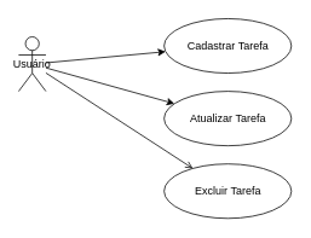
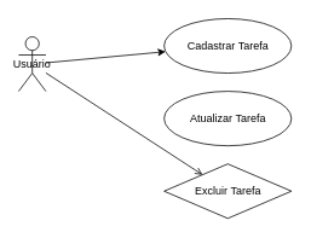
  <mxCell id="0" />
  <mxCell id="1" parent="0" />
  <mxCell id="2" value="Usuário" style="shape=umlActor;" vertex="1" parent="1"><mxGeometry x="20" y="40" width="30" height="60" as="geometry" /></mxCell>
  <mxCell id="3" value="Cadastrar Tarefa" style="ellipse;html=1;" vertex="1" parent="1"><mxGeometry x="180" y="20" width="140" height="60" as="geometry" /></mxCell>
  <mxCell id="4" value="Atualizar Tarefa" style="ellipse;html=1;" vertex="1" parent="1"><mxGeometry x="180" y="100" width="140" height="60" as="geometry" /></mxCell>
- <mxCell id="5" value="Excluir Tarefa" style="ellipse;html=1;" vertex="1" parent="1"><mxGeometry x="180" y="180" width="140" height="60" as="geometry" /></mxCell>
+ <mxCell id="5" value="Excluir Tarefa" style="rhombus;html=1;" vertex="1" parent="1"><mxGeometry x="180" y="180" width="140" height="60" as="geometry" /></mxCell>
  <mxCell id="6" edge="1" source="2" target="3" parent="1"><mxGeometry relative="1" as="geometry" /></mxCell>
- <mxCell id="7" edge="1" source="2" target="4" parent="1"><mxGeometry relative="1" as="geometry" /></mxCell>
  <mxCell id="8" edge="1" source="2" target="5" parent="1" style="endArrow=open;"><mxGeometry relative="1" as="geometry" /></mxCell>
